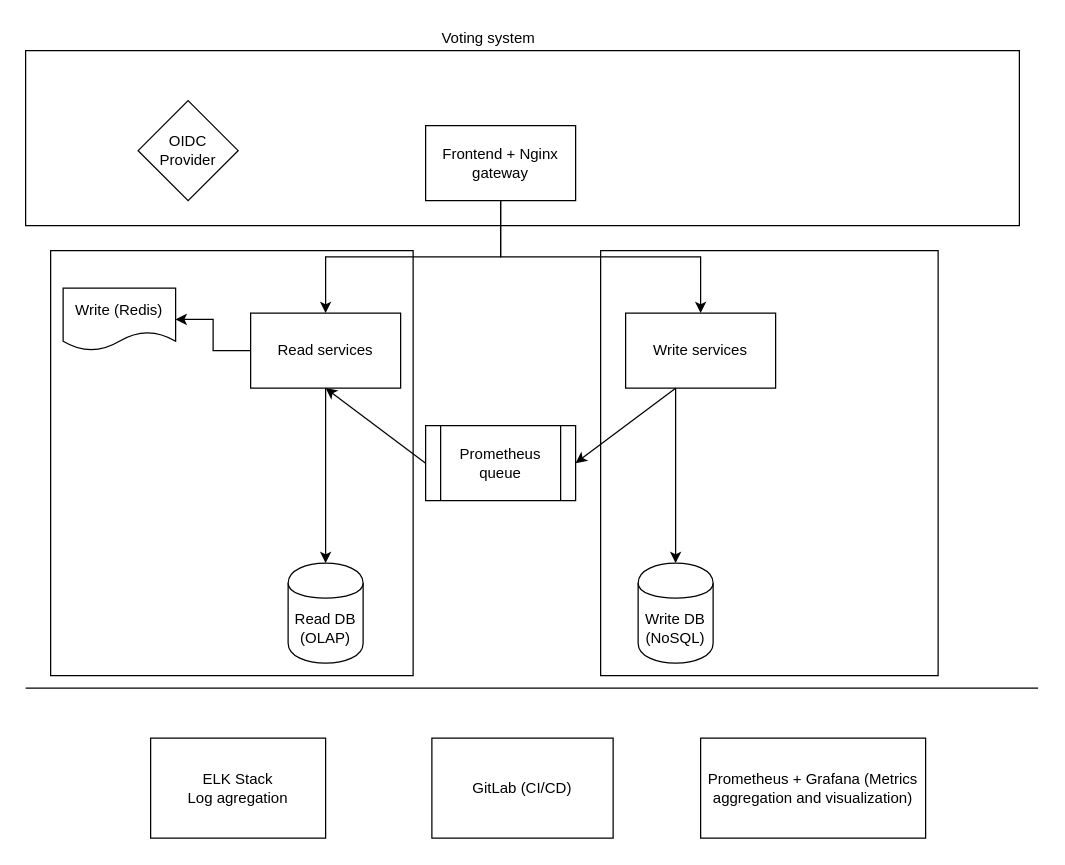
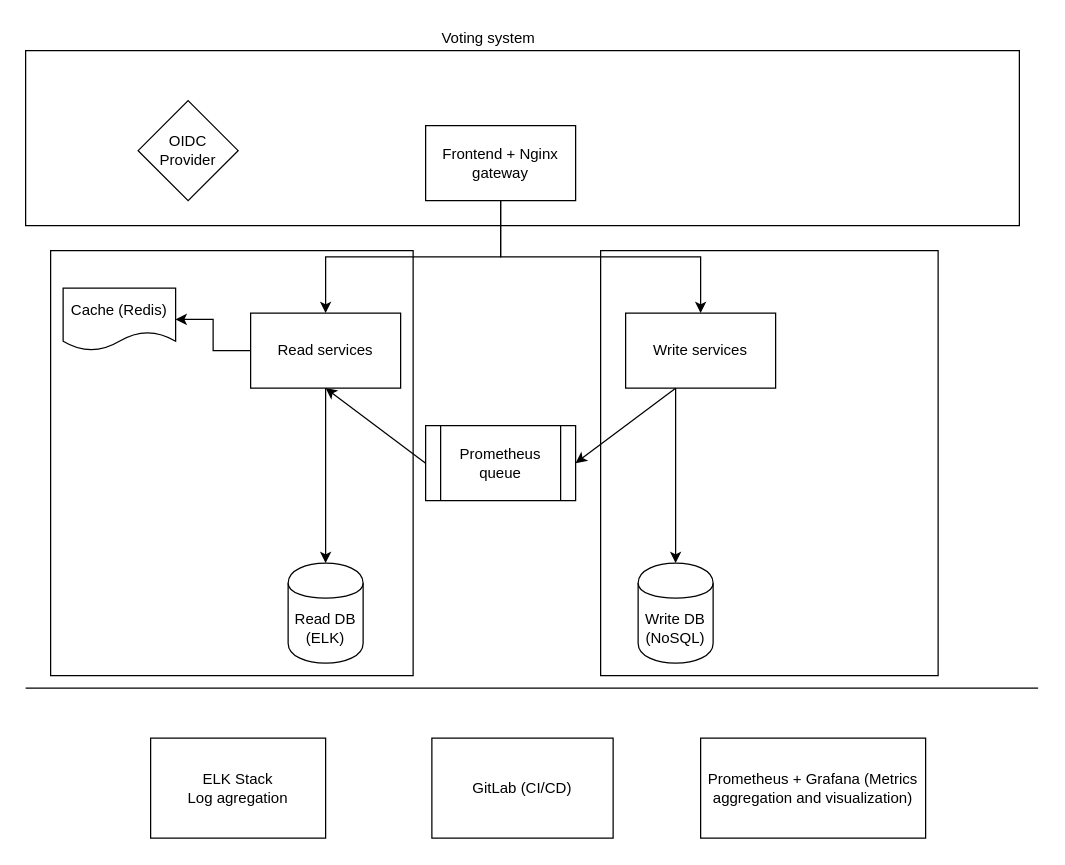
  <mxCell id="0" />
  <mxCell id="1" parent="0" />
  <mxCell id="2" value="Write services" style="rounded=0;whiteSpace=wrap;html=1;" parent="1" vertex="1"><mxGeometry x="500" y="250" width="120" height="60" as="geometry" /></mxCell>
  <mxCell id="3" value="Write DB (NoSQL)" style="shape=cylinder;whiteSpace=wrap;html=1;boundedLbl=1;backgroundOutline=1;" parent="1" vertex="1"><mxGeometry x="510" y="450" width="60" height="80" as="geometry" /></mxCell>
  <mxCell id="4" value="" style="endArrow=classic;html=1;entryX=1;entryY=0.5;entryDx=0;entryDy=0;" parent="1" target="9" edge="1"><mxGeometry width="50" height="50" relative="1" as="geometry"><mxPoint x="540" y="310" as="sourcePoint" /><mxPoint x="450" y="340" as="targetPoint" /></mxGeometry></mxCell>
  <mxCell id="5" value="" style="endArrow=classic;html=1;entryX=0.5;entryY=0;entryDx=0;entryDy=0;" parent="1" target="3" edge="1"><mxGeometry width="50" height="50" relative="1" as="geometry"><mxPoint x="540" y="310" as="sourcePoint" /><mxPoint x="590" y="270" as="targetPoint" /></mxGeometry></mxCell>
  <mxCell id="6" style="edgeStyle=orthogonalEdgeStyle;rounded=0;orthogonalLoop=1;jettySize=auto;html=1;exitX=0;exitY=0.5;exitDx=0;exitDy=0;entryX=1;entryY=0.5;entryDx=0;entryDy=0;" parent="1" source="7" target="16" edge="1"><mxGeometry relative="1" as="geometry" /></mxCell>
  <mxCell id="7" value="Read services" style="rounded=0;whiteSpace=wrap;html=1;" parent="1" vertex="1"><mxGeometry x="200" y="250" width="120" height="60" as="geometry" /></mxCell>
- <mxCell id="8" value="Read DB (OLAP)" style="shape=cylinder;whiteSpace=wrap;html=1;boundedLbl=1;backgroundOutline=1;" parent="1" vertex="1"><mxGeometry x="230" y="450" width="60" height="80" as="geometry" /></mxCell>
+ <mxCell id="8" value="Read DB (ELK)" style="shape=cylinder;whiteSpace=wrap;html=1;boundedLbl=1;backgroundOutline=1;" parent="1" vertex="1"><mxGeometry x="230" y="450" width="60" height="80" as="geometry" /></mxCell>
  <mxCell id="9" value="Prometheus queue" style="shape=process;whiteSpace=wrap;html=1;backgroundOutline=1;" parent="1" vertex="1"><mxGeometry x="340" y="340" width="120" height="60" as="geometry" /></mxCell>
  <mxCell id="10" value="" style="endArrow=classic;html=1;exitX=0;exitY=0.5;exitDx=0;exitDy=0;entryX=0.5;entryY=1;entryDx=0;entryDy=0;" parent="1" source="9" target="7" edge="1"><mxGeometry width="50" height="50" relative="1" as="geometry"><mxPoint x="540" y="310" as="sourcePoint" /><mxPoint x="590" y="260" as="targetPoint" /></mxGeometry></mxCell>
  <mxCell id="11" value="" style="endArrow=classic;html=1;entryX=0.5;entryY=0;entryDx=0;entryDy=0;exitX=0.5;exitY=1;exitDx=0;exitDy=0;" parent="1" source="7" target="8" edge="1"><mxGeometry width="50" height="50" relative="1" as="geometry"><mxPoint x="220" y="370" as="sourcePoint" /><mxPoint x="270" y="320" as="targetPoint" /></mxGeometry></mxCell>
  <mxCell id="12" style="edgeStyle=orthogonalEdgeStyle;rounded=0;orthogonalLoop=1;jettySize=auto;html=1;exitX=0.5;exitY=1;exitDx=0;exitDy=0;entryX=0.5;entryY=0;entryDx=0;entryDy=0;" parent="1" source="14" target="2" edge="1"><mxGeometry relative="1" as="geometry" /></mxCell>
  <mxCell id="13" style="edgeStyle=orthogonalEdgeStyle;rounded=0;orthogonalLoop=1;jettySize=auto;html=1;exitX=0.5;exitY=1;exitDx=0;exitDy=0;entryX=0.5;entryY=0;entryDx=0;entryDy=0;" parent="1" source="14" target="7" edge="1"><mxGeometry relative="1" as="geometry" /></mxCell>
  <mxCell id="14" value="Frontend + Nginx gateway" style="rounded=0;whiteSpace=wrap;html=1;" parent="1" vertex="1"><mxGeometry x="340" y="100" width="120" height="60" as="geometry" /></mxCell>
  <mxCell id="15" value="OIDC Provider" style="rhombus;whiteSpace=wrap;html=1;aspect=fixed;" parent="1" vertex="1"><mxGeometry x="110" y="80" width="80" height="80" as="geometry" /></mxCell>
- <mxCell id="16" value="Write (Redis)" style="shape=document;whiteSpace=wrap;html=1;boundedLbl=1;" parent="1" vertex="1"><mxGeometry x="50" y="230" width="90" height="50" as="geometry" /></mxCell>
+ <mxCell id="16" value="Cache (Redis)" style="shape=document;whiteSpace=wrap;html=1;boundedLbl=1;" parent="1" vertex="1"><mxGeometry x="50" y="230" width="90" height="50" as="geometry" /></mxCell>
  <mxCell id="17" value="Voting system" style="text;html=1;align=center;verticalAlign=middle;resizable=0;points=[];autosize=1;" parent="1" vertex="1"><mxGeometry x="345" y="20" width="90" height="20" as="geometry" /></mxCell>
  <mxCell id="18" value="" style="endArrow=none;html=1;" edge="1" parent="1"><mxGeometry width="50" height="50" relative="1" as="geometry"><mxPoint x="20" y="550" as="sourcePoint" /><mxPoint x="830" y="550" as="targetPoint" /></mxGeometry></mxCell>
  <mxCell id="19" value="ELK Stack&lt;br&gt;Log agregation" style="rounded=0;whiteSpace=wrap;html=1;" vertex="1" parent="1"><mxGeometry x="120" y="590" width="140" height="80" as="geometry" /></mxCell>
  <mxCell id="20" value="GitLab (CI/CD)" style="rounded=0;whiteSpace=wrap;html=1;" vertex="1" parent="1"><mxGeometry x="345" y="590" width="145" height="80" as="geometry" /></mxCell>
  <mxCell id="21" value="Prometheus + Grafana (Metrics aggregation and visualization)" style="rounded=0;whiteSpace=wrap;html=1;" vertex="1" parent="1"><mxGeometry x="560" y="590" width="180" height="80" as="geometry" /></mxCell>
  <mxCell id="22" value="" style="rounded=0;whiteSpace=wrap;html=1;fillColor=none;" vertex="1" parent="1"><mxGeometry x="20" y="40" width="795" height="140" as="geometry" /></mxCell>
  <mxCell id="23" value="" style="rounded=0;whiteSpace=wrap;html=1;fillColor=none;" vertex="1" parent="1"><mxGeometry x="40" y="200" width="290" height="340" as="geometry" /></mxCell>
  <mxCell id="24" value="" style="rounded=0;whiteSpace=wrap;html=1;fillColor=none;" vertex="1" parent="1"><mxGeometry x="480" y="200" width="270" height="340" as="geometry" /></mxCell>
